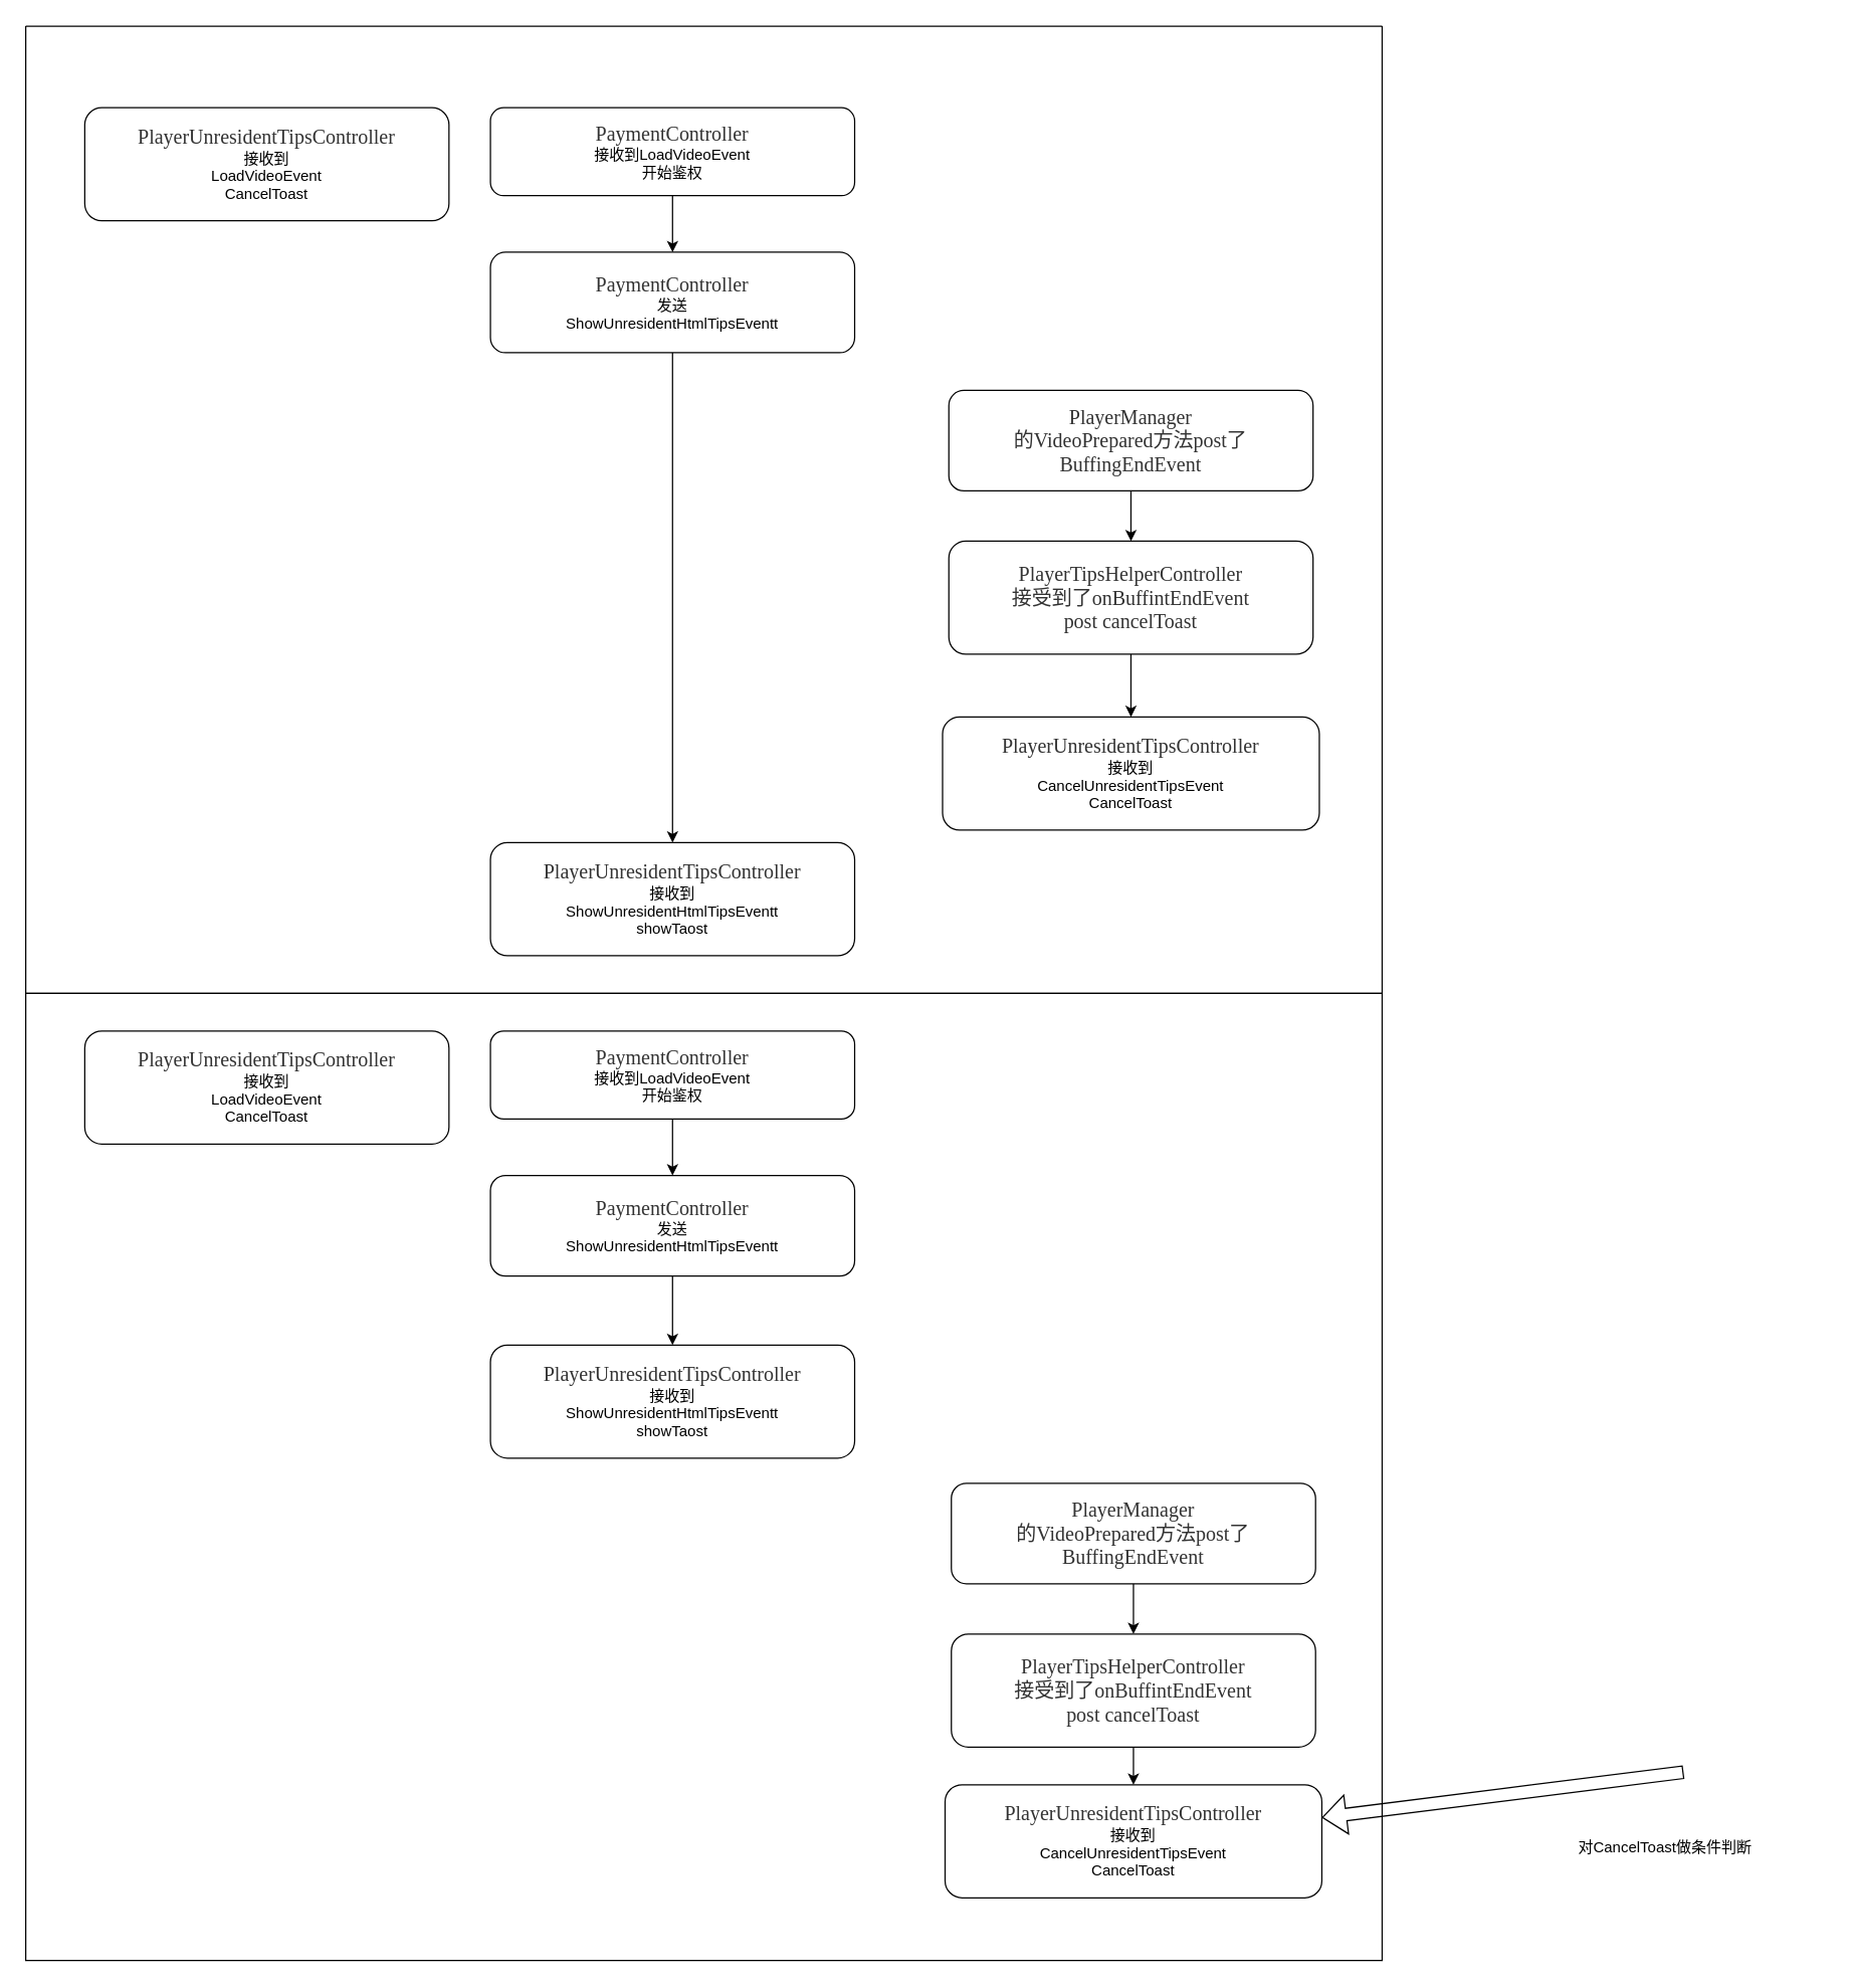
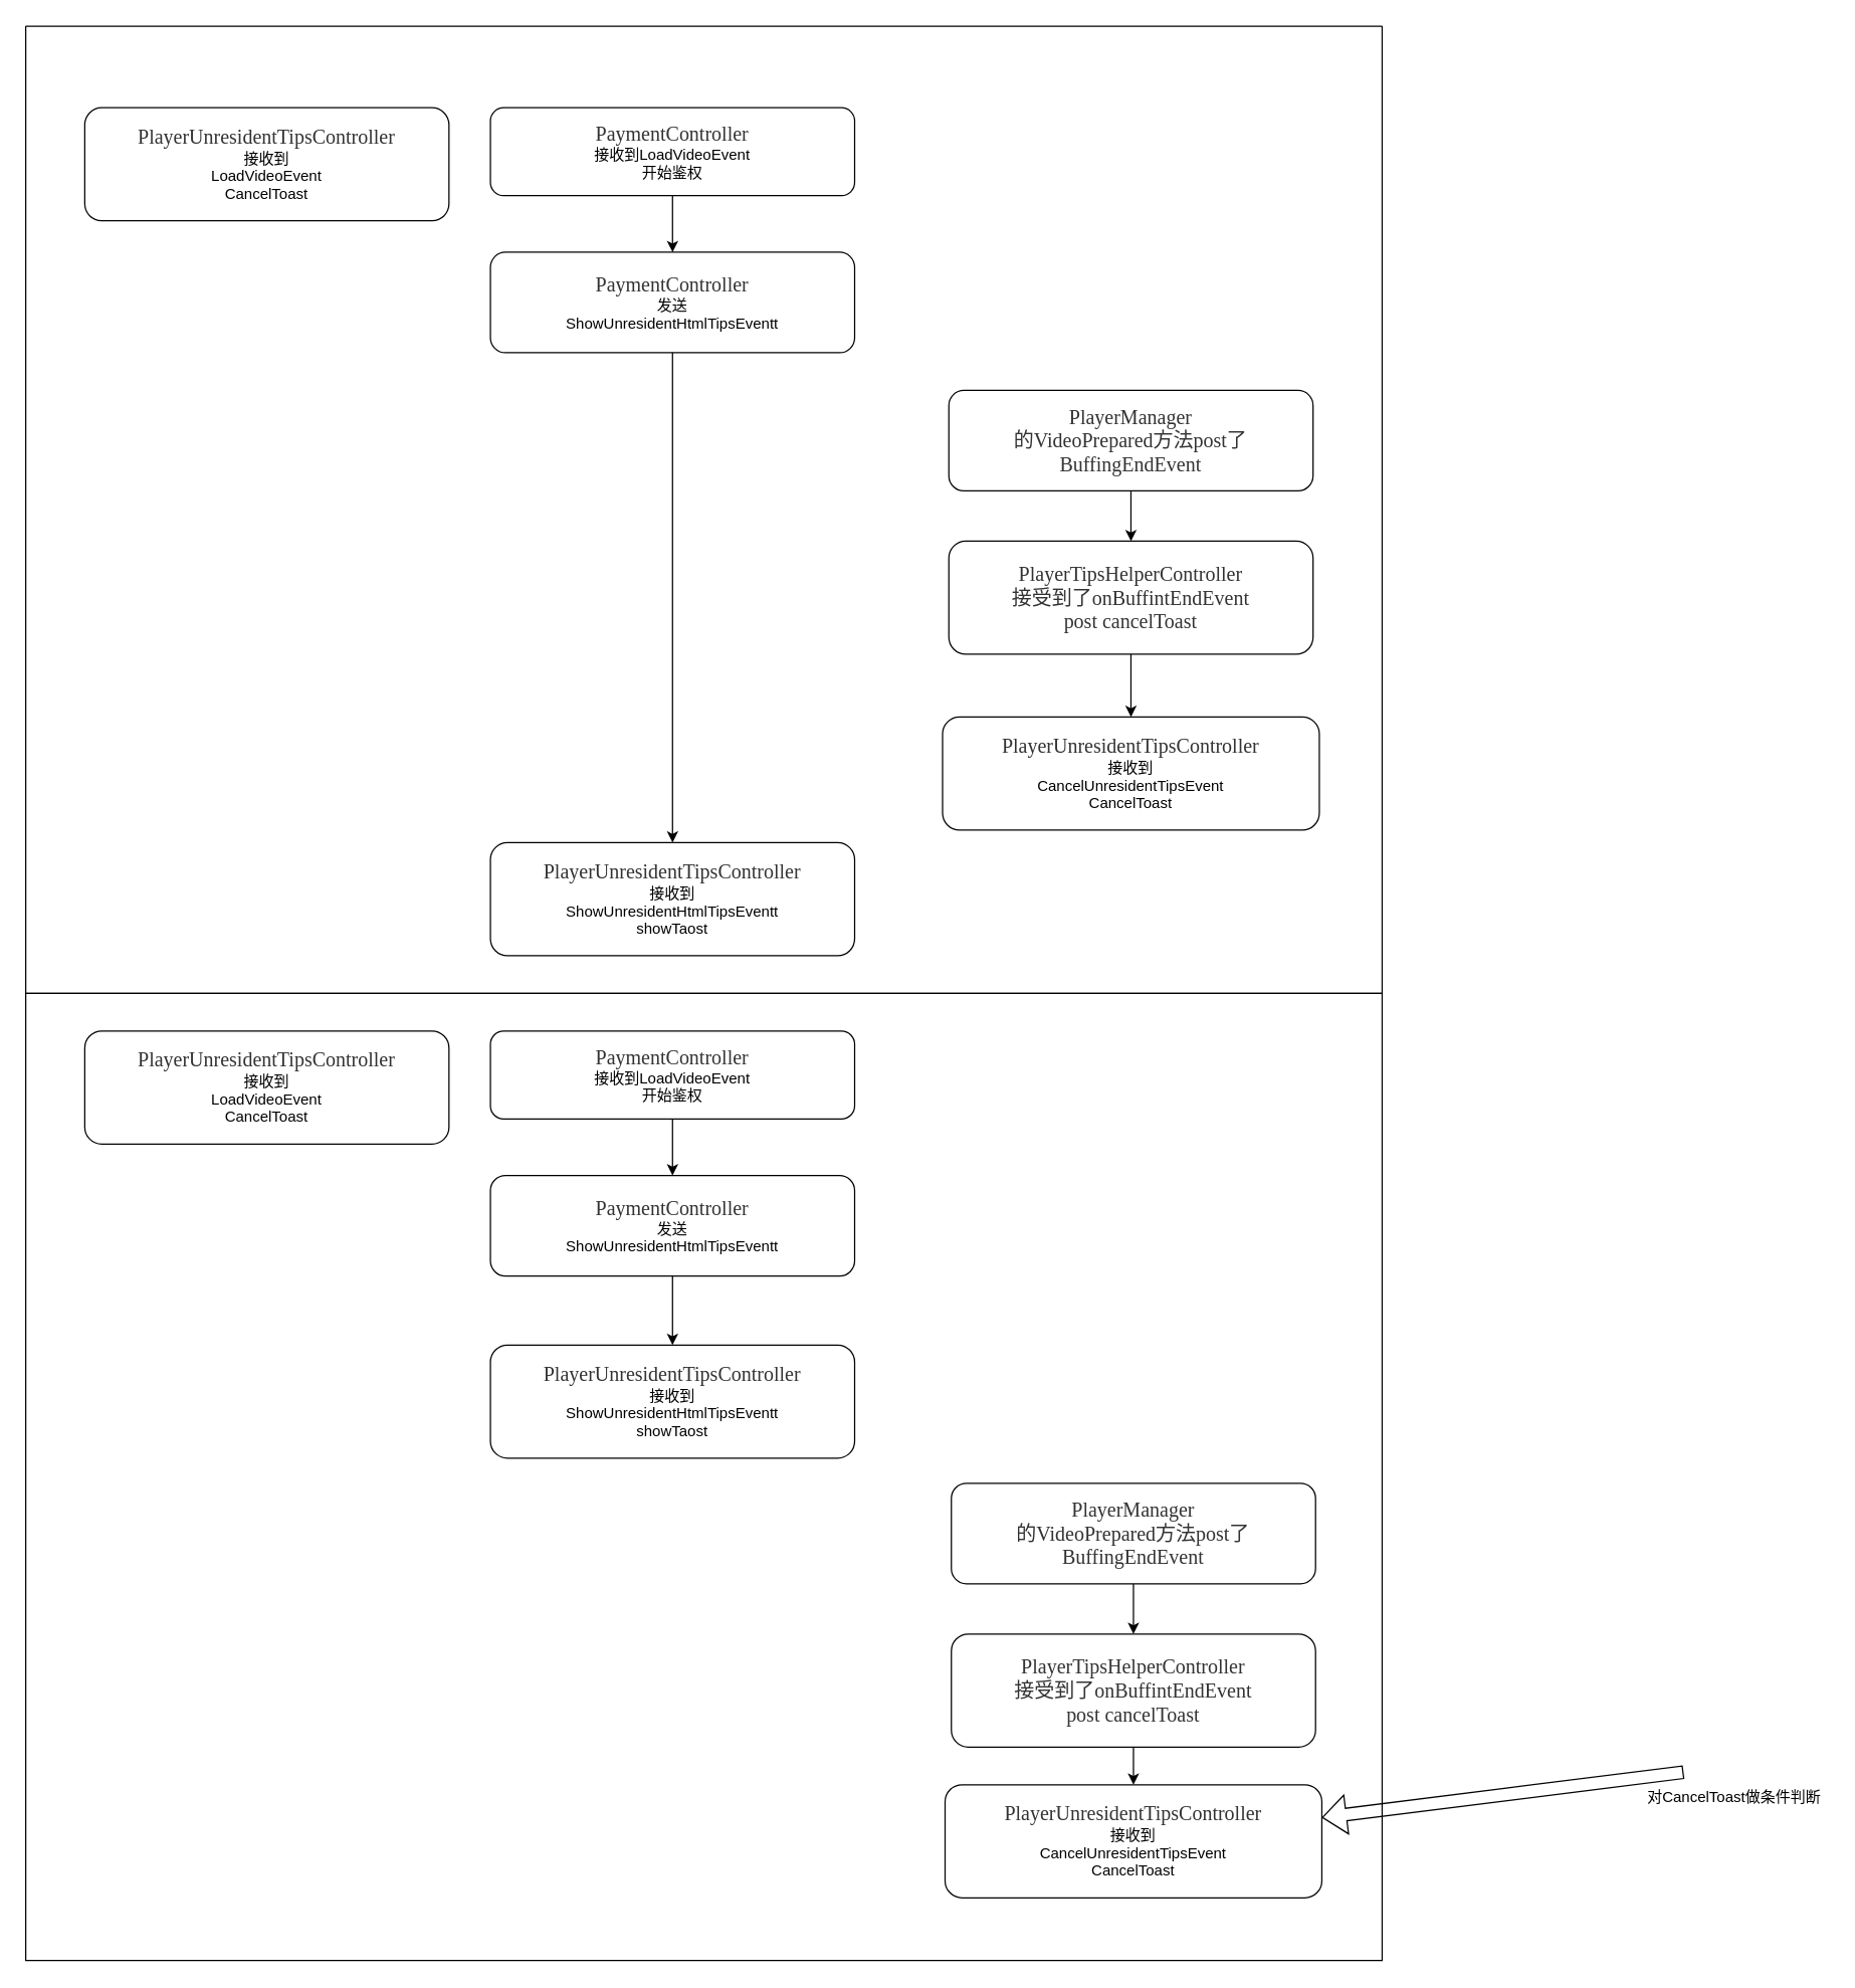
  <mxCell id="0" />
  <mxCell id="1" parent="0" />
  <mxCell id="2" value="" style="swimlane;startSize=0;" vertex="1" parent="1"><mxGeometry x="20" y="790" width="1080" height="770" as="geometry" /></mxCell>
  <mxCell id="3" value="" style="shape=flexArrow;endArrow=classic;html=1;rounded=0;" edge="1" parent="2" target="16"><mxGeometry width="50" height="50" relative="1" as="geometry"><mxPoint x="1320" y="620" as="sourcePoint" /><mxPoint x="440" y="600" as="targetPoint" /></mxGeometry></mxCell>
  <mxCell id="4" value="&lt;span style=&quot;font-size: 16px ; color: rgb(51 , 51 , 51) ; font-family: &amp;#34;lexend&amp;#34; , &amp;#34;sourcecodepro&amp;#34; , &amp;#34;notosanssc&amp;#34; ; text-align: left ; background-color: rgb(255 , 255 , 255)&quot;&gt;PlayerUnresidentTipsController&lt;br&gt;&lt;/span&gt;接收到&lt;br&gt;LoadVideoEvent&lt;br&gt;CancelToast" style="rounded=1;whiteSpace=wrap;html=1;" vertex="1" parent="1"><mxGeometry x="67" y="85" width="290" height="90" as="geometry" /></mxCell>
  <mxCell id="5" value="&lt;span style=&quot;font-size: 16px ; color: rgb(51 , 51 , 51) ; font-family: &amp;#34;lexend&amp;#34; , &amp;#34;sourcecodepro&amp;#34; , &amp;#34;notosanssc&amp;#34; ; text-align: left ; background-color: rgb(255 , 255 , 255)&quot;&gt;PlayerUnresidentTipsController&lt;br&gt;&lt;/span&gt;接收到&lt;br&gt;CancelUnresidentTipsEvent&lt;br&gt;CancelToast" style="rounded=1;whiteSpace=wrap;html=1;" vertex="1" parent="1"><mxGeometry x="750" y="570" width="300" height="90" as="geometry" /></mxCell>
  <mxCell id="6" value="&lt;span style=&quot;font-size: 16px ; color: rgb(51 , 51 , 51) ; font-family: &amp;#34;lexend&amp;#34; , &amp;#34;sourcecodepro&amp;#34; , &amp;#34;notosanssc&amp;#34; ; text-align: left ; background-color: rgb(255 , 255 , 255)&quot;&gt;PlayerUnresidentTipsController&lt;br&gt;&lt;/span&gt;接收到&lt;br&gt;ShowUnresidentHtmlTipsEventt&lt;br&gt;showTaost" style="rounded=1;whiteSpace=wrap;html=1;" vertex="1" parent="1"><mxGeometry x="390" y="670" width="290" height="90" as="geometry" /></mxCell>
  <mxCell id="7" style="edgeStyle=orthogonalEdgeStyle;rounded=0;orthogonalLoop=1;jettySize=auto;html=1;entryX=0.5;entryY=0;entryDx=0;entryDy=0;" edge="1" parent="1" source="8" target="10"><mxGeometry relative="1" as="geometry" /></mxCell>
  <mxCell id="8" value="&lt;div&gt;&lt;font color=&quot;#333333&quot; face=&quot;lexend, sourcecodepro, notosanssc&quot; size=&quot;3&quot;&gt;&lt;span style=&quot;background-color: rgb(255 , 255 , 255)&quot;&gt;PlayerManager&lt;/span&gt;&lt;/font&gt;&lt;/div&gt;&lt;div&gt;&lt;font color=&quot;#333333&quot; face=&quot;lexend, sourcecodepro, notosanssc&quot; size=&quot;3&quot;&gt;&lt;span style=&quot;background-color: rgb(255 , 255 , 255)&quot;&gt;的VideoPrepared方法post了BuffingEndEvent&lt;/span&gt;&lt;/font&gt;&lt;/div&gt;" style="rounded=1;whiteSpace=wrap;html=1;" vertex="1" parent="1"><mxGeometry x="755" y="310" width="290" height="80" as="geometry" /></mxCell>
  <mxCell id="9" style="rounded=0;orthogonalLoop=1;jettySize=auto;html=1;entryX=0.5;entryY=0;entryDx=0;entryDy=0;edgeStyle=orthogonalEdgeStyle;" edge="1" parent="1" source="10" target="5"><mxGeometry relative="1" as="geometry" /></mxCell>
  <mxCell id="10" value="&lt;span style=&quot;font-size: 16px ; color: rgb(51 , 51 , 51) ; font-family: &amp;#34;lexend&amp;#34; , &amp;#34;sourcecodepro&amp;#34; , &amp;#34;notosanssc&amp;#34; ; text-align: left ; background-color: rgb(255 , 255 , 255)&quot;&gt;PlayerTipsHelperController &lt;br&gt;接受到了onBuffintEndEvent &lt;br&gt;post cancelToast&lt;/span&gt;" style="rounded=1;whiteSpace=wrap;html=1;" vertex="1" parent="1"><mxGeometry x="755" y="430" width="290" height="90" as="geometry" /></mxCell>
  <mxCell id="11" style="edgeStyle=orthogonalEdgeStyle;rounded=0;orthogonalLoop=1;jettySize=auto;html=1;entryX=0.5;entryY=0;entryDx=0;entryDy=0;" edge="1" parent="1" source="12" target="6"><mxGeometry relative="1" as="geometry" /></mxCell>
  <mxCell id="12" value="&lt;span style=&quot;font-size: 16px ; color: rgb(51 , 51 , 51) ; font-family: &amp;#34;lexend&amp;#34; , &amp;#34;sourcecodepro&amp;#34; , &amp;#34;notosanssc&amp;#34; ; text-align: left ; background-color: rgb(255 , 255 , 255)&quot;&gt;PaymentController&lt;br&gt;&lt;/span&gt;发送&lt;br&gt;ShowUnresidentHtmlTipsEventt" style="rounded=1;whiteSpace=wrap;html=1;" vertex="1" parent="1"><mxGeometry x="390" y="200" width="290" height="80" as="geometry" /></mxCell>
  <mxCell id="13" style="edgeStyle=orthogonalEdgeStyle;rounded=0;orthogonalLoop=1;jettySize=auto;html=1;" edge="1" parent="1" source="14" target="12"><mxGeometry relative="1" as="geometry" /></mxCell>
  <mxCell id="14" value="&lt;span style=&quot;font-size: 16px ; color: rgb(51 , 51 , 51) ; font-family: &amp;#34;lexend&amp;#34; , &amp;#34;sourcecodepro&amp;#34; , &amp;#34;notosanssc&amp;#34; ; text-align: left ; background-color: rgb(255 , 255 , 255)&quot;&gt;PaymentController&lt;br&gt;&lt;/span&gt;接收到LoadVideoEvent&lt;br&gt;开始鉴权" style="rounded=1;whiteSpace=wrap;html=1;" vertex="1" parent="1"><mxGeometry x="390" y="85" width="290" height="70" as="geometry" /></mxCell>
  <mxCell id="15" value="&lt;span style=&quot;font-size: 16px ; color: rgb(51 , 51 , 51) ; font-family: &amp;#34;lexend&amp;#34; , &amp;#34;sourcecodepro&amp;#34; , &amp;#34;notosanssc&amp;#34; ; text-align: left ; background-color: rgb(255 , 255 , 255)&quot;&gt;PlayerUnresidentTipsController&lt;br&gt;&lt;/span&gt;接收到&lt;br&gt;LoadVideoEvent&lt;br&gt;CancelToast" style="rounded=1;whiteSpace=wrap;html=1;" vertex="1" parent="1"><mxGeometry x="67" y="820" width="290" height="90" as="geometry" /></mxCell>
  <mxCell id="16" value="&lt;span style=&quot;font-size: 16px ; color: rgb(51 , 51 , 51) ; font-family: &amp;#34;lexend&amp;#34; , &amp;#34;sourcecodepro&amp;#34; , &amp;#34;notosanssc&amp;#34; ; text-align: left ; background-color: rgb(255 , 255 , 255)&quot;&gt;PlayerUnresidentTipsController&lt;br&gt;&lt;/span&gt;接收到&lt;br&gt;CancelUnresidentTipsEvent&lt;br&gt;CancelToast" style="rounded=1;whiteSpace=wrap;html=1;" vertex="1" parent="1"><mxGeometry x="752" y="1420" width="300" height="90" as="geometry" /></mxCell>
  <mxCell id="17" value="&lt;span style=&quot;font-size: 16px ; color: rgb(51 , 51 , 51) ; font-family: &amp;#34;lexend&amp;#34; , &amp;#34;sourcecodepro&amp;#34; , &amp;#34;notosanssc&amp;#34; ; text-align: left ; background-color: rgb(255 , 255 , 255)&quot;&gt;PlayerUnresidentTipsController&lt;br&gt;&lt;/span&gt;接收到&lt;br&gt;ShowUnresidentHtmlTipsEventt&lt;br&gt;showTaost" style="rounded=1;whiteSpace=wrap;html=1;" vertex="1" parent="1"><mxGeometry x="390" y="1070" width="290" height="90" as="geometry" /></mxCell>
  <mxCell id="18" style="edgeStyle=orthogonalEdgeStyle;rounded=0;orthogonalLoop=1;jettySize=auto;html=1;entryX=0.5;entryY=0;entryDx=0;entryDy=0;" edge="1" source="19" target="21" parent="1"><mxGeometry relative="1" as="geometry" /></mxCell>
  <mxCell id="19" value="&lt;div&gt;&lt;font color=&quot;#333333&quot; face=&quot;lexend, sourcecodepro, notosanssc&quot; size=&quot;3&quot;&gt;&lt;span style=&quot;background-color: rgb(255 , 255 , 255)&quot;&gt;PlayerManager&lt;/span&gt;&lt;/font&gt;&lt;/div&gt;&lt;div&gt;&lt;font color=&quot;#333333&quot; face=&quot;lexend, sourcecodepro, notosanssc&quot; size=&quot;3&quot;&gt;&lt;span style=&quot;background-color: rgb(255 , 255 , 255)&quot;&gt;的VideoPrepared方法post了BuffingEndEvent&lt;/span&gt;&lt;/font&gt;&lt;/div&gt;" style="rounded=1;whiteSpace=wrap;html=1;" vertex="1" parent="1"><mxGeometry x="757" y="1180" width="290" height="80" as="geometry" /></mxCell>
  <mxCell id="20" style="rounded=0;orthogonalLoop=1;jettySize=auto;html=1;entryX=0.5;entryY=0;entryDx=0;entryDy=0;edgeStyle=orthogonalEdgeStyle;" edge="1" source="21" target="16" parent="1"><mxGeometry relative="1" as="geometry" /></mxCell>
  <mxCell id="21" value="&lt;span style=&quot;font-size: 16px ; color: rgb(51 , 51 , 51) ; font-family: &amp;#34;lexend&amp;#34; , &amp;#34;sourcecodepro&amp;#34; , &amp;#34;notosanssc&amp;#34; ; text-align: left ; background-color: rgb(255 , 255 , 255)&quot;&gt;PlayerTipsHelperController &lt;br&gt;接受到了onBuffintEndEvent &lt;br&gt;post cancelToast&lt;/span&gt;" style="rounded=1;whiteSpace=wrap;html=1;" vertex="1" parent="1"><mxGeometry x="757" y="1300" width="290" height="90" as="geometry" /></mxCell>
  <mxCell id="22" style="edgeStyle=orthogonalEdgeStyle;rounded=0;orthogonalLoop=1;jettySize=auto;html=1;entryX=0.5;entryY=0;entryDx=0;entryDy=0;" edge="1" source="23" target="17" parent="1"><mxGeometry relative="1" as="geometry" /></mxCell>
  <mxCell id="23" value="&lt;span style=&quot;font-size: 16px ; color: rgb(51 , 51 , 51) ; font-family: &amp;#34;lexend&amp;#34; , &amp;#34;sourcecodepro&amp;#34; , &amp;#34;notosanssc&amp;#34; ; text-align: left ; background-color: rgb(255 , 255 , 255)&quot;&gt;PaymentController&lt;br&gt;&lt;/span&gt;发送&lt;br&gt;ShowUnresidentHtmlTipsEventt" style="rounded=1;whiteSpace=wrap;html=1;" vertex="1" parent="1"><mxGeometry x="390" y="935" width="290" height="80" as="geometry" /></mxCell>
  <mxCell id="24" style="edgeStyle=orthogonalEdgeStyle;rounded=0;orthogonalLoop=1;jettySize=auto;html=1;" edge="1" source="25" target="23" parent="1"><mxGeometry relative="1" as="geometry" /></mxCell>
  <mxCell id="25" value="&lt;span style=&quot;font-size: 16px ; color: rgb(51 , 51 , 51) ; font-family: &amp;#34;lexend&amp;#34; , &amp;#34;sourcecodepro&amp;#34; , &amp;#34;notosanssc&amp;#34; ; text-align: left ; background-color: rgb(255 , 255 , 255)&quot;&gt;PaymentController&lt;br&gt;&lt;/span&gt;接收到LoadVideoEvent&lt;br&gt;开始鉴权" style="rounded=1;whiteSpace=wrap;html=1;" vertex="1" parent="1"><mxGeometry x="390" y="820" width="290" height="70" as="geometry" /></mxCell>
  <mxCell id="26" value="" style="swimlane;startSize=0;" vertex="1" parent="1"><mxGeometry x="20" y="20" width="1080" height="770" as="geometry" /></mxCell>
- <mxCell id="27" value="对CancelToast做条件判断" style="text;html=1;align=center;verticalAlign=middle;resizable=0;points=[];autosize=1;strokeColor=none;fillColor=none;" vertex="1" parent="1"><mxGeometry x="1250" y="1460" width="150" height="20" as="geometry" /></mxCell>
+ <mxCell id="27" value="对CancelToast做条件判断" style="text;html=1;align=center;verticalAlign=middle;resizable=0;points=[];autosize=1;strokeColor=none;fillColor=none;" vertex="1" parent="1"><mxGeometry x="1305" y="1420" width="150" height="20" as="geometry" /></mxCell>
